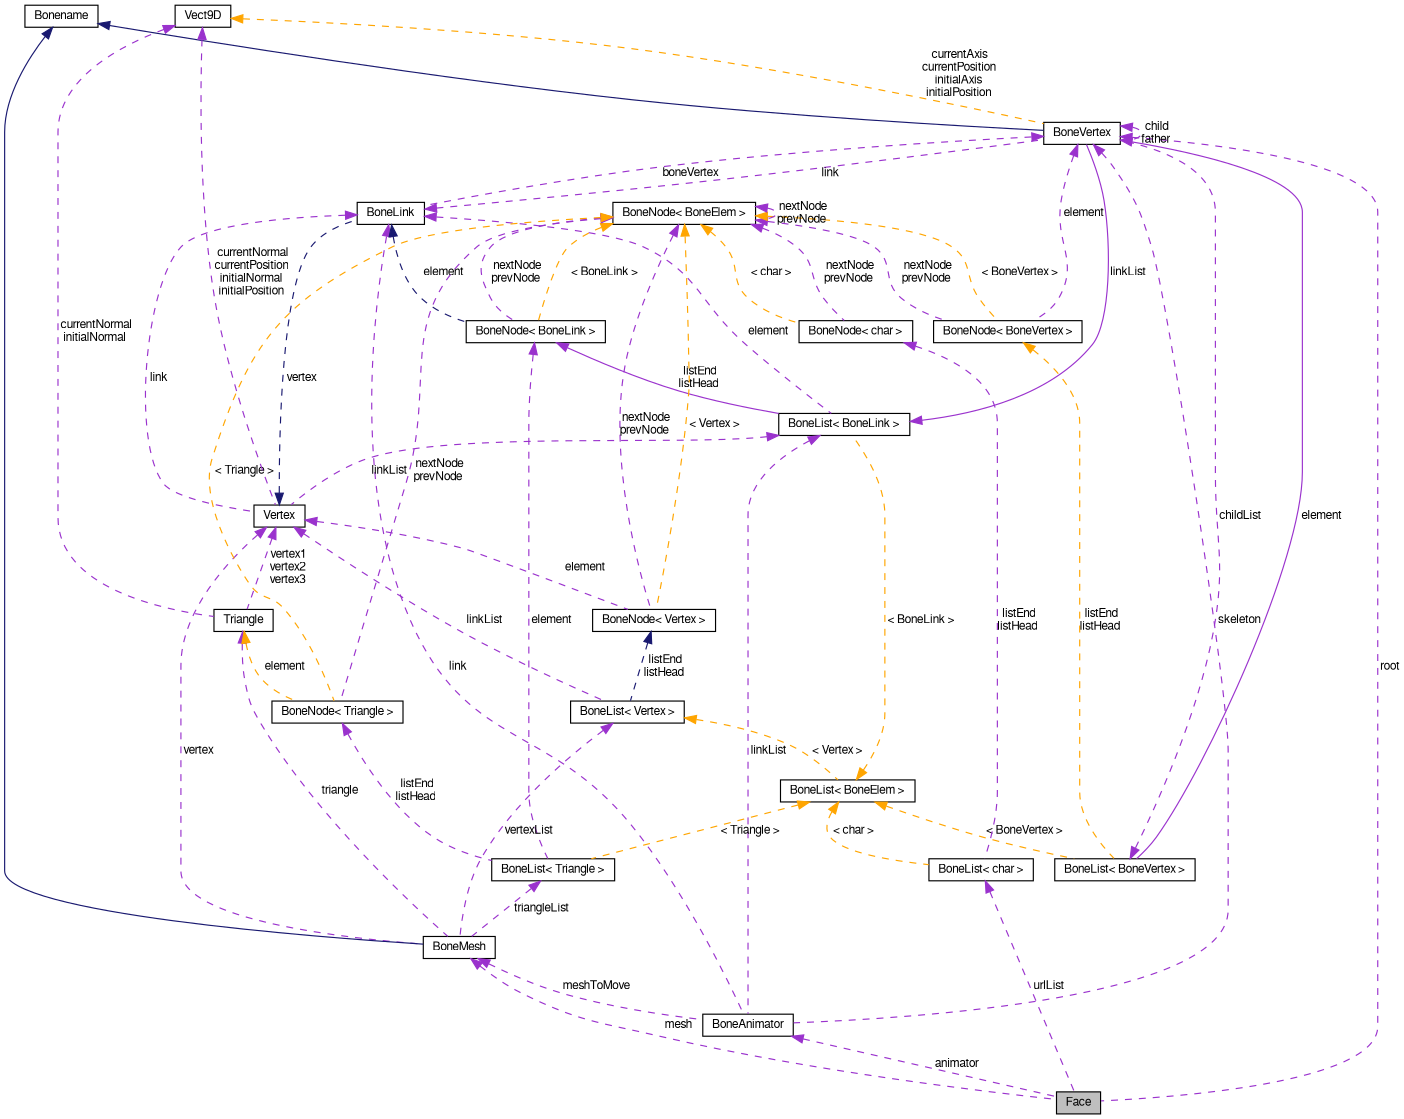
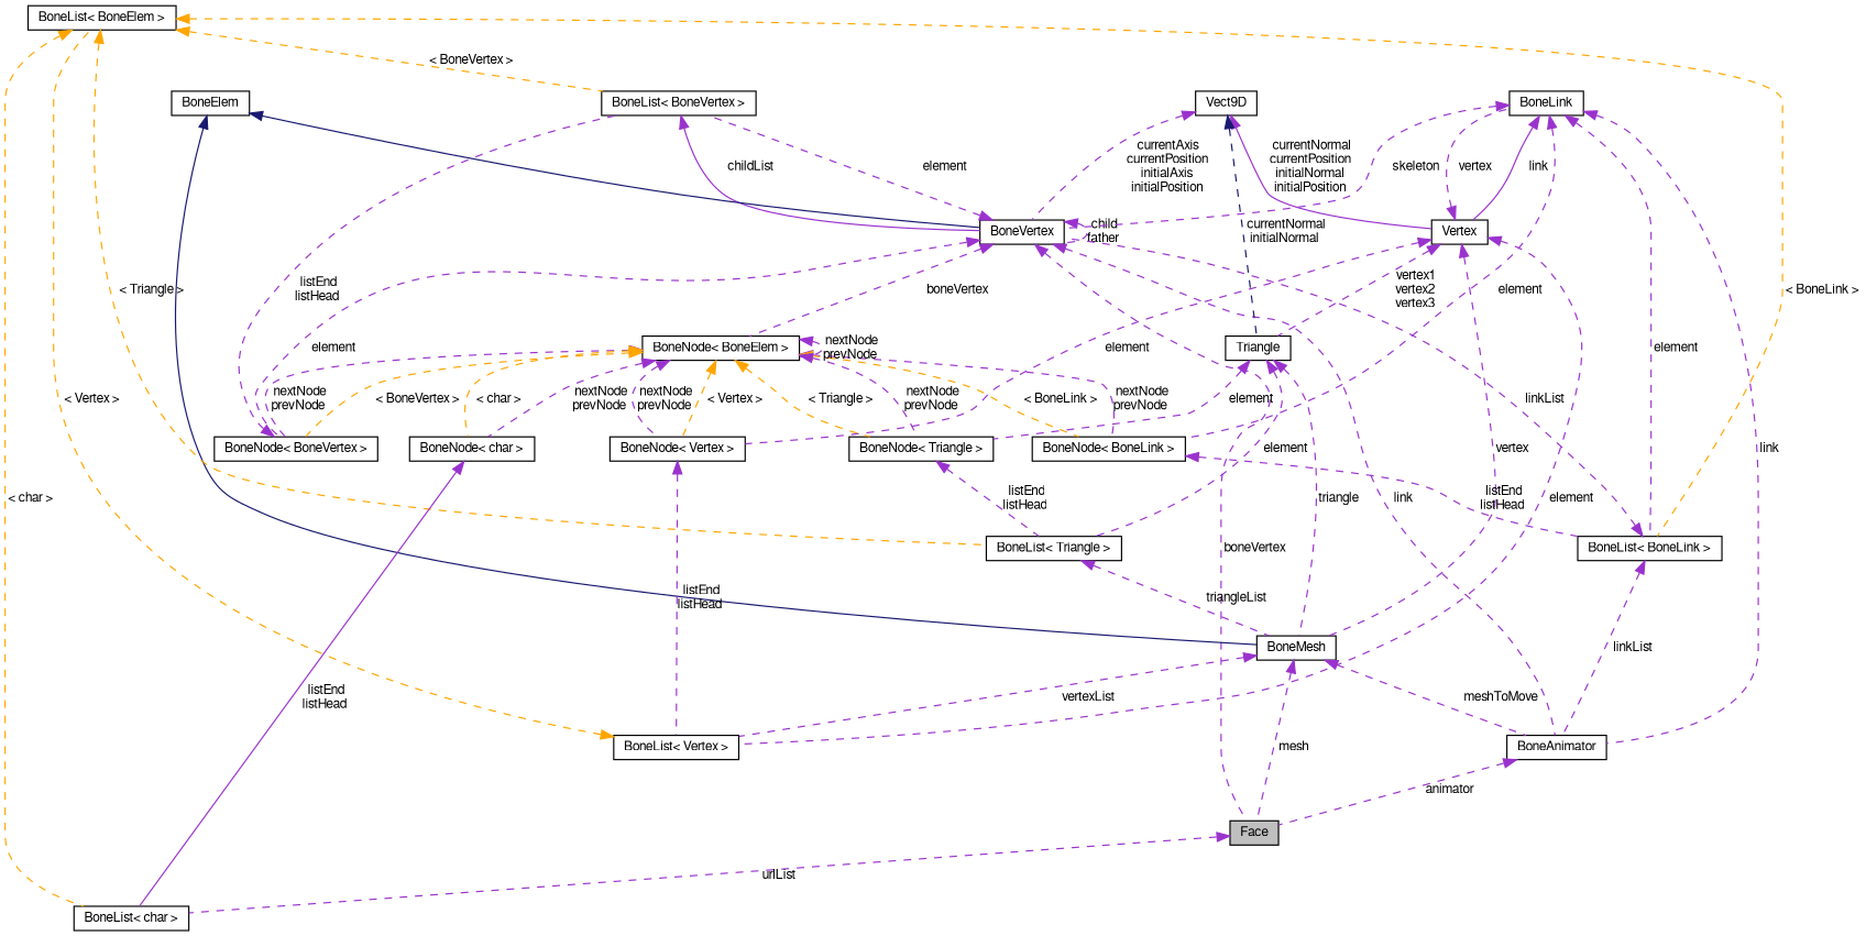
  digraph {
    rankdir=TB
    node [color=black fontname=FreeSans fontsize=10 shape=record]
    edge [color=darkorchid3 dir=back fontname=FreeSans fontsize=10 labelfontname=FreeSans labelfontsize=10 style=dashed]
    n1 [fillcolor=grey75 fontcolor=black height=0.2 label=Face style=filled width=0.4]
    n2 [height=0.2 label=BoneVertex width=0.4]
    n3 [height=0.2 label=BoneLink width=0.4]
    n4 [height=0.2 label="BoneList\< BoneVertex \>" width=0.4]
    n5 [height=0.2 label="BoneNode\< BoneVertex \>" width=0.4]
    n6 [height=0.2 label=BoneAnimator width=0.4]
    n7 [height=0.2 label=Vertex width=0.4]
    n8 [height=0.2 label="BoneList\< BoneLink \>" width=0.4]
    n9 [height=0.2 label="BoneNode\< BoneLink \>" width=0.4]
-   n10 [height=0.2 label=Bonename width=0.4]
+   n10 [height=0.2 label=BoneElem width=0.4]
    n11 [height=0.2 label=BoneMesh width=0.4]
    n12 [height=0.2 label=Triangle width=0.4]
    n13 [height=0.2 label="BoneList\< Vertex \>" width=0.4]
    n14 [height=0.2 label="BoneNode\< Vertex \>" width=0.4]
    n15 [height=0.2 label="BoneNode\< Triangle \>" width=0.4]
    n16 [height=0.2 label="BoneList\< Triangle \>" width=0.4]
    n17 [height=0.2 label="BoneList\< BoneElem \>" width=0.4]
    n18 [height=0.2 label="BoneNode\< BoneElem \>" width=0.4]
    n19 [height=0.2 label="BoneNode\< char \>" width=0.4]
    n20 [height=0.2 label="BoneList\< char \>" width=0.4]
    n21 [height=0.2 label=Vect9D width=0.4]
-   n2 -> n1 [label=" root"]
+   n2 -> n1 [label=" boneVertex"]
    n2 -> n2 [label=" child\nfather"]
-   n2 -> n3 [label=" boneVertex"]
-   n2 -> n4 [label=" element" style=solid]
+   n2 -> n18 [label=" boneVertex"]
+   n2 -> n4 [label=" element"]
    n2 -> n5 [label=" element"]
-   n2 -> n6 [label=" skeleton"]
-   n3 -> n2 [label=" link"]
+   n2 -> n6 [label=" link"]
+   n3 -> n2 [label=" skeleton"]
    n3 -> n6 [label=" link"]
-   n3 -> n7 [label=" link"]
+   n3 -> n7 [label=" link" style=solid]
    n3 -> n8 [label=" element"]
-   n3 -> n9 [color=midnightblue label=" element"]
-   n4 -> n2 [label=" childList"]
-   n5 -> n4 [color=orange label=" listEnd\nlistHead"]
+   n3 -> n9 [label=" element"]
+   n4 -> n2 [label=" childList" style=solid]
+   n5 -> n4 [label=" listEnd\nlistHead"]
    n6 -> n1 [label=" animator"]
-   n7 -> n3 [color=midnightblue label=" vertex"]
+   n7 -> n3 [label=" vertex"]
    n7 -> n11 [label=" vertex"]
    n7 -> n12 [label=" vertex1\nvertex2\nvertex3"]
-   n7 -> n13 [label=" linkList"]
+   n7 -> n13 [label=" element"]
    n7 -> n14 [label=" element"]
-   n8 -> n2 [label=" linkList" style=solid]
+   n8 -> n2 [label=" linkList"]
    n8 -> n6 [label=" linkList"]
-   n8 -> n7 [label=" linkList"]
-   n9 -> n8 [label=" listEnd\nlistHead" style=solid]
+   n9 -> n8 [label=" listEnd\nlistHead"]
    n10 -> n2 [color=midnightblue style=solid]
    n10 -> n11 [color=midnightblue style=solid]
    n11 -> n1 [label=" mesh"]
    n11 -> n6 [label=" meshToMove"]
    n12 -> n11 [label=" triangle"]
-   n12 -> n15 [color=orange label=" element"]
-   n9 -> n16 [label=" element"]
-   n13 -> n11 [label=" vertexList"]
+   n12 -> n15 [label=" element"]
+   n12 -> n16 [label=" element"]
+   n11 -> n13 [label=" vertexList"]
    n13 -> n17 [color=orange label=" \< Vertex \>"]
-   n14 -> n13 [color=midnightblue label=" listEnd\nlistHead"]
+   n14 -> n13 [label=" listEnd\nlistHead"]
    n15 -> n16 [label=" listEnd\nlistHead"]
    n16 -> n11 [label=" triangleList"]
    n17 -> n4 [color=orange label=" \< BoneVertex \>"]
    n17 -> n8 [color=orange label=" \< BoneLink \>"]
    n17 -> n16 [color=orange label=" \< Triangle \>"]
    n17 -> n20 [color=orange label=" \< char \>"]
    n18 -> n5 [label=" nextNode\nprevNode"]
    n18 -> n5 [color=orange label=" \< BoneVertex \>"]
    n18 -> n9 [label=" nextNode\nprevNode"]
    n18 -> n9 [color=orange label=" \< BoneLink \>"]
    n18 -> n14 [label=" nextNode\nprevNode"]
    n18 -> n14 [color=orange label=" \< Vertex \>"]
    n18 -> n15 [label=" nextNode\nprevNode"]
    n18 -> n15 [color=orange label=" \< Triangle \>"]
    n18 -> n18 [label=" nextNode\nprevNode"]
    n18 -> n19 [label=" nextNode\nprevNode"]
    n18 -> n19 [color=orange label=" \< char \>"]
-   n19 -> n20 [label=" listEnd\nlistHead"]
-   n20 -> n1 [label=" urlList"]
-   n21 -> n2 [color=orange label=" currentAxis\ncurrentPosition\ninitialAxis\ninitialPosition"]
-   n21 -> n7 [label=" currentNormal\ncurrentPosition\ninitialNormal\ninitialPosition"]
-   n21 -> n12 [label=" currentNormal\ninitialNormal"]
+   n19 -> n20 [label=" listEnd\nlistHead" style=solid]
+   n1 -> n20 [label=" urlList"]
+   n21 -> n2 [label=" currentAxis\ncurrentPosition\ninitialAxis\ninitialPosition"]
+   n21 -> n7 [label=" currentNormal\ncurrentPosition\ninitialNormal\ninitialPosition" style=solid]
+   n21 -> n12 [color=midnightblue label=" currentNormal\ninitialNormal"]
  }
